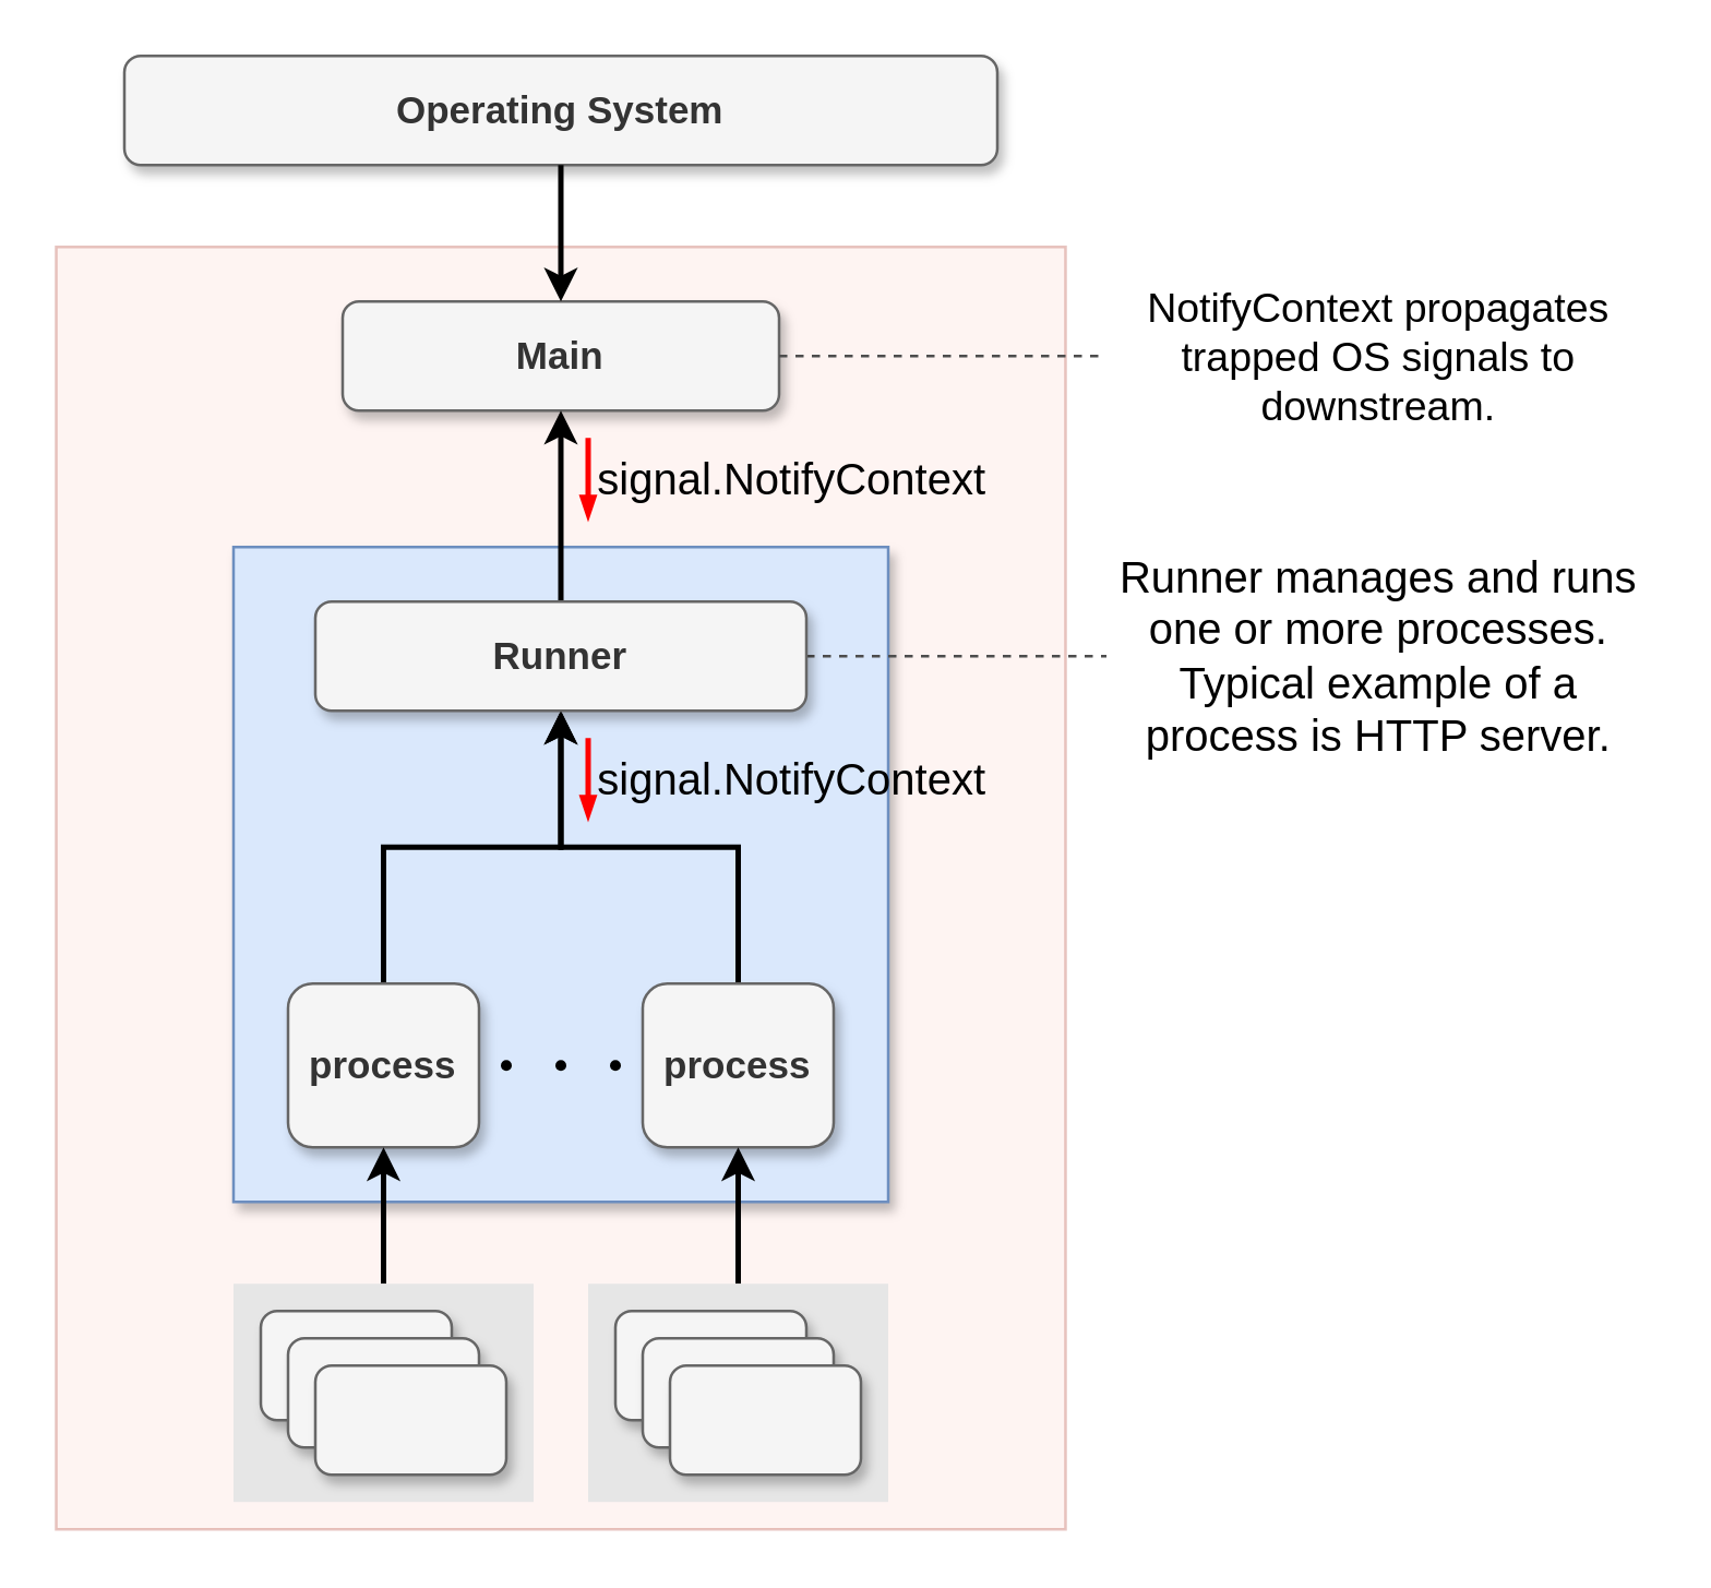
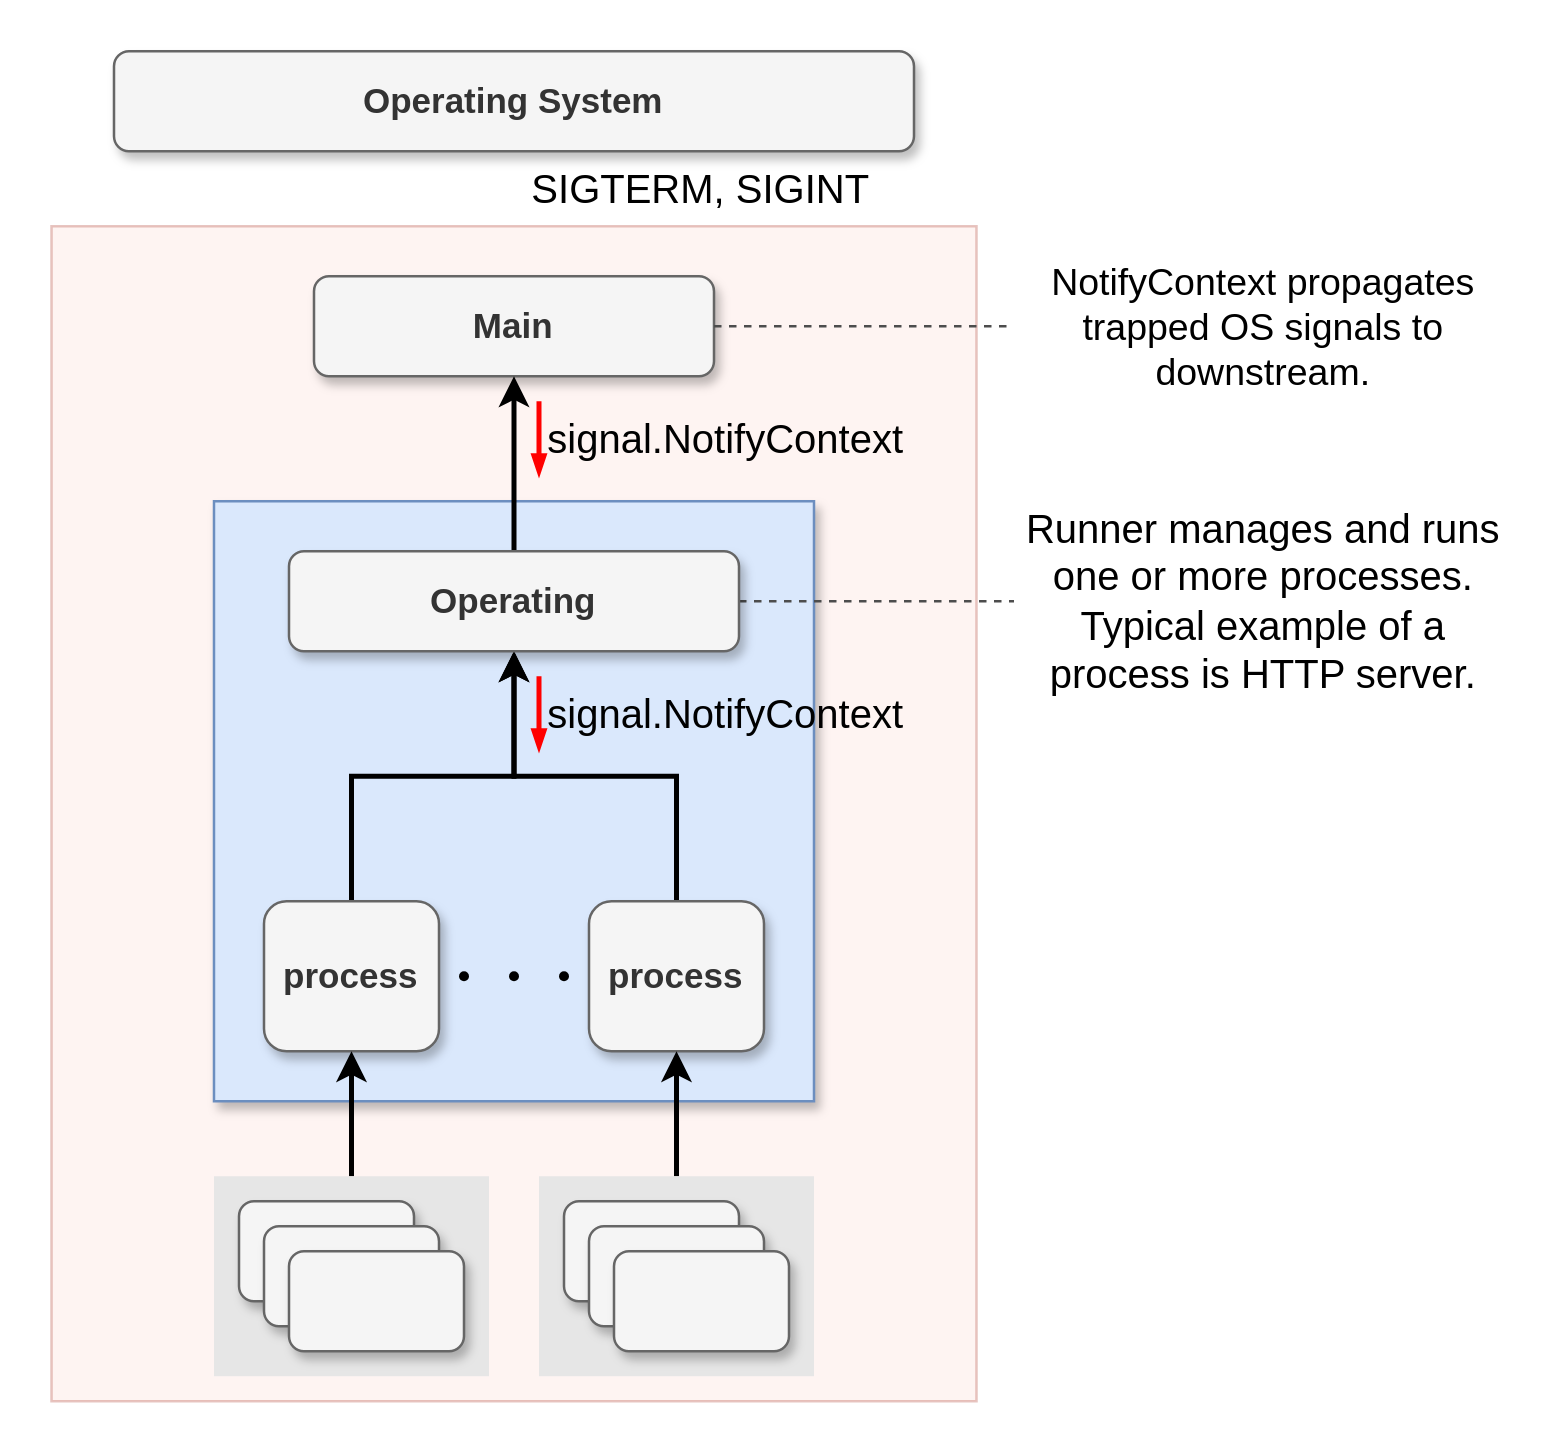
  <mxCell id="0" />
  <mxCell id="1" parent="0" />
  <mxCell id="2" value="" style="rounded=0;whiteSpace=wrap;html=1;fontSize=21;fillColor=#fad9d5;strokeColor=#ae4132;glass=0;opacity=30;" parent="1" vertex="1"><mxGeometry x="20" y="90" width="370" height="470" as="geometry" /></mxCell>
  <mxCell id="3" value="Main" style="rounded=1;whiteSpace=wrap;html=1;fillColor=#f5f5f5;strokeColor=#666666;fontStyle=1;fontSize=14;fontColor=#333333;shadow=1;" parent="1" vertex="1"><mxGeometry x="125" y="110" width="160" height="40" as="geometry" /></mxCell>
  <mxCell id="4" value="Runner manages and runs one or more processes.&lt;br&gt;Typical example of a process is HTTP server." style="text;html=1;strokeColor=none;fillColor=none;align=center;verticalAlign=middle;whiteSpace=wrap;rounded=0;fontSize=16;" parent="1" vertex="1"><mxGeometry x="405" y="200" width="200" height="80" as="geometry" /></mxCell>
  <mxCell id="5" value="Operating System" style="rounded=1;whiteSpace=wrap;html=1;fillColor=#f5f5f5;strokeColor=#666666;fontStyle=1;fontSize=14;fontColor=#333333;shadow=1;" parent="1" vertex="1"><mxGeometry x="45" y="20" width="320" height="40" as="geometry" /></mxCell>
- <mxCell id="6" style="rounded=0;orthogonalLoop=1;jettySize=auto;html=1;entryX=0.5;entryY=0;entryDx=0;entryDy=0;fontSize=16;strokeWidth=2;" parent="1" source="5" target="3" edge="1"><mxGeometry relative="1" as="geometry"><mxPoint x="215" y="110" as="sourcePoint" /><mxPoint x="215" y="30" as="targetPoint" /></mxGeometry></mxCell>
+ <mxCell id="7" value="SIGTERM, SIGINT" style="text;html=1;strokeColor=none;fillColor=none;align=center;verticalAlign=middle;whiteSpace=wrap;rounded=0;fontSize=16;" parent="1" vertex="1"><mxGeometry x="205" y="60" width="150" height="30" as="geometry" /></mxCell>
  <mxCell id="8" value="" style="rounded=0;whiteSpace=wrap;html=1;fontSize=21;fillColor=#dae8fc;strokeColor=#6c8ebf;shadow=1;" parent="1" vertex="1"><mxGeometry x="85" y="200" width="240" height="240" as="geometry" /></mxCell>
  <mxCell id="9" style="rounded=0;orthogonalLoop=1;jettySize=auto;html=1;fontSize=16;strokeWidth=2;exitX=0.5;exitY=0;exitDx=0;exitDy=0;edgeStyle=orthogonalEdgeStyle;" parent="1" source="14" target="21" edge="1"><mxGeometry relative="1" as="geometry"><mxPoint x="-90" y="350" as="sourcePoint" /><mxPoint x="-25" y="270" as="targetPoint" /></mxGeometry></mxCell>
  <mxCell id="10" style="rounded=0;orthogonalLoop=1;jettySize=auto;html=1;fontSize=16;strokeWidth=2;edgeStyle=orthogonalEdgeStyle;" parent="1" source="15" target="21" edge="1"><mxGeometry relative="1" as="geometry"><mxPoint x="149" y="350" as="sourcePoint" /><mxPoint x="215" y="270" as="targetPoint" /></mxGeometry></mxCell>
  <mxCell id="11" value="" style="group" parent="1" vertex="1" connectable="0"><mxGeometry x="215" y="160" width="150" height="30" as="geometry" /></mxCell>
  <mxCell id="12" value="signal.NotifyContext" style="text;html=1;strokeColor=none;fillColor=none;align=center;verticalAlign=middle;whiteSpace=wrap;rounded=0;fontSize=16;" parent="11" vertex="1"><mxGeometry width="150" height="30" as="geometry" /></mxCell>
  <mxCell id="13" value="" style="endArrow=blockThin;html=1;rounded=0;fontSize=12;endSize=4;strokeColor=#FF0000;strokeWidth=2;jumpSize=8;entryX=0;entryY=1;entryDx=0;entryDy=0;exitX=0;exitY=0;exitDx=0;exitDy=0;startSize=4;endFill=1;" parent="11" source="12" target="12" edge="1"><mxGeometry width="50" height="50" relative="1" as="geometry"><mxPoint x="-150.5" y="310" as="sourcePoint" /><mxPoint x="-150.5" y="280" as="targetPoint" /></mxGeometry></mxCell>
  <mxCell id="14" value="process" style="rounded=1;whiteSpace=wrap;html=1;fillColor=#f5f5f5;strokeColor=#666666;fontStyle=1;fontSize=14;fontColor=#333333;shadow=1;" parent="1" vertex="1"><mxGeometry x="105" y="360" width="70" height="60" as="geometry" /></mxCell>
  <mxCell id="15" value="process" style="rounded=1;whiteSpace=wrap;html=1;fillColor=#f5f5f5;strokeColor=#666666;fontStyle=1;fontSize=14;fontColor=#333333;shadow=1;" parent="1" vertex="1"><mxGeometry x="235" y="360" width="70" height="60" as="geometry" /></mxCell>
  <mxCell id="16" value="" style="group" parent="1" vertex="1" connectable="0"><mxGeometry x="215" y="270" width="150" height="30" as="geometry" /></mxCell>
  <mxCell id="17" value="signal.NotifyContext" style="text;html=1;strokeColor=none;fillColor=none;align=center;verticalAlign=middle;whiteSpace=wrap;rounded=0;fontSize=16;" parent="16" vertex="1"><mxGeometry width="150" height="30" as="geometry" /></mxCell>
  <mxCell id="18" value="" style="endArrow=blockThin;html=1;rounded=0;fontSize=12;endSize=4;strokeColor=#FF0000;strokeWidth=2;jumpSize=8;entryX=0;entryY=1;entryDx=0;entryDy=0;exitX=0;exitY=0;exitDx=0;exitDy=0;startSize=4;endFill=1;" parent="16" source="17" target="17" edge="1"><mxGeometry width="50" height="50" relative="1" as="geometry"><mxPoint x="-150.5" y="310" as="sourcePoint" /><mxPoint x="-150.5" y="280" as="targetPoint" /></mxGeometry></mxCell>
  <mxCell id="19" value="" style="endArrow=none;html=1;dashed=1;fontSize=21;strokeWidth=1;jumpSize=8;rounded=0;endSize=6;strokeColor=#4D4D4D;exitX=1;exitY=0.5;exitDx=0;exitDy=0;" parent="1" source="21" target="4" edge="1"><mxGeometry width="50" height="50" relative="1" as="geometry"><mxPoint x="25" y="240" as="sourcePoint" /><mxPoint x="385" y="240" as="targetPoint" /></mxGeometry></mxCell>
  <mxCell id="20" style="edgeStyle=orthogonalEdgeStyle;rounded=0;orthogonalLoop=1;jettySize=auto;html=1;exitX=0.5;exitY=0;exitDx=0;exitDy=0;strokeWidth=2;" parent="1" source="21" edge="1"><mxGeometry relative="1" as="geometry"><mxPoint x="205" y="150" as="targetPoint" /></mxGeometry></mxCell>
- <mxCell id="21" value="Runner" style="rounded=1;whiteSpace=wrap;html=1;fillColor=#f5f5f5;strokeColor=#666666;fontStyle=1;fontSize=14;fontColor=#333333;shadow=1;" parent="1" vertex="1"><mxGeometry x="115" y="220" width="180" height="40" as="geometry" /></mxCell>
+ <mxCell id="21" value="Operating" style="rounded=1;whiteSpace=wrap;html=1;fillColor=#f5f5f5;strokeColor=#666666;fontStyle=1;fontSize=14;fontColor=#333333;shadow=1;" parent="1" vertex="1"><mxGeometry x="115" y="220" width="180" height="40" as="geometry" /></mxCell>
  <mxCell id="22" value="" style="group;rotation=90;" parent="1" vertex="1" connectable="0"><mxGeometry x="185" y="360" width="40" height="60" as="geometry" /></mxCell>
  <mxCell id="23" value="" style="shape=waypoint;sketch=0;fillStyle=solid;size=6;pointerEvents=1;points=[];fillColor=none;resizable=0;rotatable=0;perimeter=centerPerimeter;snapToPoint=1;shadow=0;glass=0;fontSize=12;strokeColor=default;strokeWidth=0;html=1;rotation=90;" parent="22" vertex="1"><mxGeometry x="20" y="10" width="40" height="40" as="geometry" /></mxCell>
  <mxCell id="24" value="" style="shape=waypoint;sketch=0;fillStyle=solid;size=6;pointerEvents=1;points=[];fillColor=none;resizable=0;rotatable=0;perimeter=centerPerimeter;snapToPoint=1;shadow=0;glass=0;fontSize=12;strokeColor=default;strokeWidth=0;html=1;rotation=90;" parent="22" vertex="1"><mxGeometry y="10" width="40" height="40" as="geometry" /></mxCell>
  <mxCell id="25" value="" style="shape=waypoint;sketch=0;fillStyle=solid;size=6;pointerEvents=1;points=[];fillColor=none;resizable=0;rotatable=0;perimeter=centerPerimeter;snapToPoint=1;shadow=0;glass=0;fontSize=12;strokeColor=default;strokeWidth=0;html=1;rotation=90;" parent="22" vertex="1"><mxGeometry x="-20" y="10" width="40" height="40" as="geometry" /></mxCell>
  <mxCell id="26" style="rounded=0;orthogonalLoop=1;jettySize=auto;html=1;fontSize=16;strokeWidth=2;entryX=0.5;entryY=1;entryDx=0;entryDy=0;exitX=0.5;exitY=0;exitDx=0;exitDy=0;" parent="1" source="39" target="14" edge="1"><mxGeometry relative="1" as="geometry"><mxPoint x="140" y="479" as="sourcePoint" /><mxPoint x="20" y="430" as="targetPoint" /></mxGeometry></mxCell>
  <mxCell id="27" style="rounded=0;orthogonalLoop=1;jettySize=auto;html=1;fontSize=16;strokeWidth=2;entryX=0.5;entryY=1;entryDx=0;entryDy=0;exitX=0.5;exitY=0;exitDx=0;exitDy=0;" parent="1" source="33" target="15" edge="1"><mxGeometry relative="1" as="geometry"><mxPoint x="271" y="480" as="sourcePoint" /><mxPoint x="149.5" y="430" as="targetPoint" /></mxGeometry></mxCell>
  <mxCell id="28" value="" style="group;strokeWidth=0;fillColor=#E6E6E6;strokeColor=none;perimeter=none;container=0;" parent="1" vertex="1" connectable="0"><mxGeometry x="85" y="470" width="110" height="80" as="geometry" /></mxCell>
  <mxCell id="29" value="" style="group;strokeWidth=0;fillColor=#E6E6E6;strokeColor=none;perimeter=none;" parent="1" vertex="1" connectable="0"><mxGeometry x="215" y="470" width="110" height="80" as="geometry" /></mxCell>
  <mxCell id="30" value="" style="rounded=1;whiteSpace=wrap;html=1;fillColor=#f5f5f5;strokeColor=#666666;fontStyle=1;fontSize=14;fontColor=#333333;shadow=1;" parent="29" vertex="1"><mxGeometry x="10" y="10" width="70" height="40" as="geometry" /></mxCell>
  <mxCell id="31" value="" style="rounded=1;whiteSpace=wrap;html=1;fillColor=#f5f5f5;strokeColor=#666666;fontStyle=1;fontSize=14;fontColor=#333333;shadow=1;" parent="29" vertex="1"><mxGeometry x="20" y="20" width="70" height="40" as="geometry" /></mxCell>
  <mxCell id="32" value="" style="rounded=1;whiteSpace=wrap;html=1;fillColor=#f5f5f5;strokeColor=#666666;fontStyle=1;fontSize=14;fontColor=#333333;shadow=1;" parent="29" vertex="1"><mxGeometry x="30" y="30" width="70" height="40" as="geometry" /></mxCell>
  <mxCell id="33" value="" style="rounded=0;whiteSpace=wrap;html=1;fontSize=17;strokeWidth=1;fillColor=none;strokeColor=none;" parent="29" vertex="1"><mxGeometry width="110" height="80" as="geometry" /></mxCell>
  <mxCell id="34" value="NotifyContext propagates trapped OS signals to downstream." style="text;html=1;strokeColor=none;fillColor=none;align=center;verticalAlign=middle;whiteSpace=wrap;rounded=0;fontSize=15;" parent="1" vertex="1"><mxGeometry x="405" y="100" width="200" height="60" as="geometry" /></mxCell>
  <mxCell id="35" value="" style="endArrow=none;dashed=1;html=1;rounded=0;exitX=1;exitY=0.5;exitDx=0;exitDy=0;entryX=0;entryY=0.5;entryDx=0;entryDy=0;strokeColor=#4D4D4D;" parent="1" source="3" target="34" edge="1"><mxGeometry width="50" height="50" relative="1" as="geometry"><mxPoint x="365" y="55" as="sourcePoint" /><mxPoint x="385" y="50" as="targetPoint" /></mxGeometry></mxCell>
  <mxCell id="36" value="" style="rounded=1;whiteSpace=wrap;html=1;fillColor=#f5f5f5;strokeColor=#666666;fontStyle=1;fontSize=14;fontColor=#333333;shadow=1;" parent="1" vertex="1"><mxGeometry x="95" y="480" width="70" height="40" as="geometry" /></mxCell>
  <mxCell id="37" value="" style="rounded=1;whiteSpace=wrap;html=1;fillColor=#f5f5f5;strokeColor=#666666;fontStyle=1;fontSize=14;fontColor=#333333;shadow=1;" parent="1" vertex="1"><mxGeometry x="105" y="490" width="70" height="40" as="geometry" /></mxCell>
  <mxCell id="38" value="" style="rounded=1;whiteSpace=wrap;html=1;fillColor=#f5f5f5;strokeColor=#666666;fontStyle=1;fontSize=14;fontColor=#333333;shadow=1;" parent="1" vertex="1"><mxGeometry x="115" y="500" width="70" height="40" as="geometry" /></mxCell>
  <mxCell id="39" value="" style="rounded=0;whiteSpace=wrap;html=1;fontSize=17;strokeWidth=1;fillColor=none;strokeColor=none;" parent="1" vertex="1"><mxGeometry x="85" y="470" width="110" height="80" as="geometry" /></mxCell>
